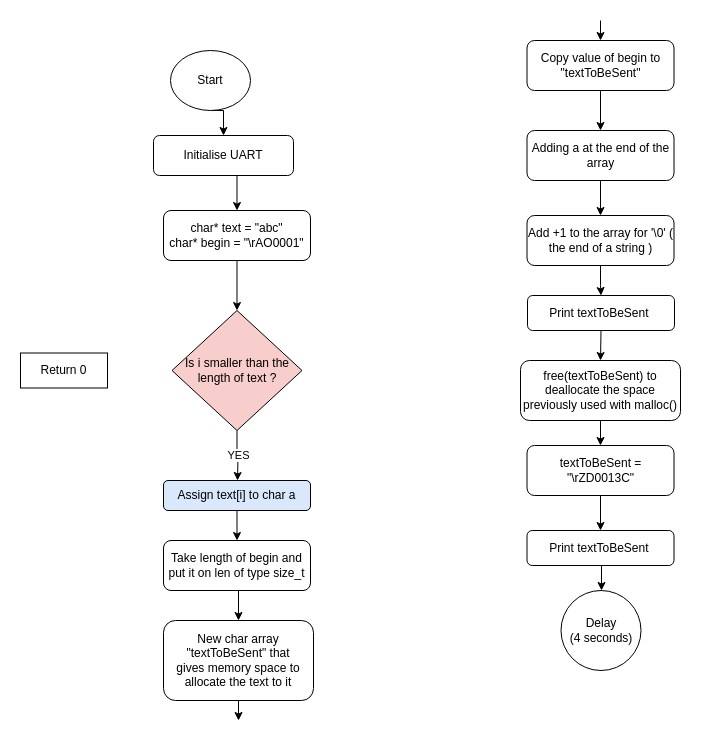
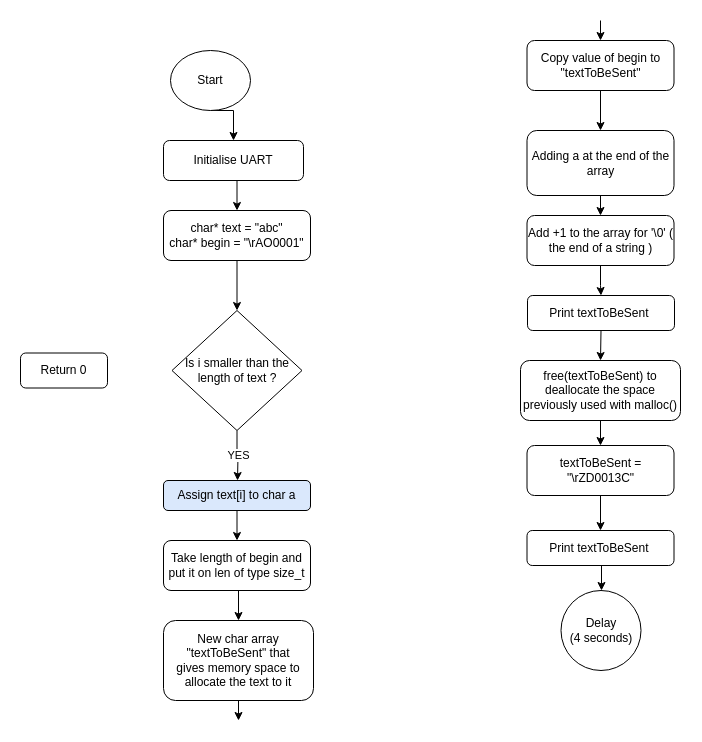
  <mxCell id="0" />
  <mxCell id="1" parent="0" />
  <mxCell id="2" style="edgeStyle=orthogonalEdgeStyle;rounded=0;orthogonalLoop=1;jettySize=auto;html=1;exitX=0.5;exitY=1;exitDx=0;exitDy=0;entryX=0.5;entryY=0;entryDx=0;entryDy=0;" parent="1" source="3" target="5" edge="1"><mxGeometry relative="1" as="geometry" /></mxCell>
  <mxCell id="3" value="Start" style="ellipse;whiteSpace=wrap;html=1;" parent="1" vertex="1"><mxGeometry x="170" y="50" width="80" height="60" as="geometry" /></mxCell>
  <mxCell id="4" style="edgeStyle=orthogonalEdgeStyle;rounded=0;orthogonalLoop=1;jettySize=auto;html=1;exitX=0.5;exitY=1;exitDx=0;exitDy=0;entryX=0.5;entryY=0;entryDx=0;entryDy=0;" parent="1" source="5" target="7" edge="1"><mxGeometry relative="1" as="geometry" /></mxCell>
- <mxCell id="5" value="Initialise UART" style="rounded=1;whiteSpace=wrap;html=1;" parent="1" vertex="1"><mxGeometry x="153" y="135" width="140" height="40" as="geometry" /></mxCell>
+ <mxCell id="5" value="Initialise UART" style="rounded=1;whiteSpace=wrap;html=1;" parent="1" vertex="1"><mxGeometry x="163" y="140" width="140" height="40" as="geometry" /></mxCell>
  <mxCell id="6" style="edgeStyle=orthogonalEdgeStyle;rounded=0;orthogonalLoop=1;jettySize=auto;html=1;exitX=0.5;exitY=1;exitDx=0;exitDy=0;entryX=0.5;entryY=0;entryDx=0;entryDy=0;" parent="1" source="7" target="9" edge="1"><mxGeometry relative="1" as="geometry" /></mxCell>
  <mxCell id="7" value="char* text = &quot;abc&quot;&lt;br&gt;char* begin = &quot;\rAO0001&quot;" style="rounded=1;whiteSpace=wrap;html=1;" parent="1" vertex="1"><mxGeometry x="163" y="210" width="147" height="50" as="geometry" /></mxCell>
  <mxCell id="8" value="YES" style="edgeStyle=orthogonalEdgeStyle;rounded=0;orthogonalLoop=1;jettySize=auto;html=1;exitX=0.5;exitY=1;exitDx=0;exitDy=0;" edge="1" parent="1" source="9"><mxGeometry relative="1" as="geometry"><mxPoint x="237" y="480" as="targetPoint" /></mxGeometry></mxCell>
- <mxCell id="9" value="Is i smaller than the length of text ?" style="rhombus;whiteSpace=wrap;html=1;fillColor=#f8cecc;" parent="1" vertex="1"><mxGeometry x="171.5" y="310" width="130" height="120" as="geometry" /></mxCell>
+ <mxCell id="9" value="Is i smaller than the length of text ?" style="rhombus;whiteSpace=wrap;html=1;" parent="1" vertex="1"><mxGeometry x="171.5" y="310" width="130" height="120" as="geometry" /></mxCell>
  <mxCell id="10" style="edgeStyle=orthogonalEdgeStyle;rounded=0;orthogonalLoop=1;jettySize=auto;html=1;exitX=0.5;exitY=1;exitDx=0;exitDy=0;entryX=0.5;entryY=0;entryDx=0;entryDy=0;" parent="1" source="11" target="13" edge="1"><mxGeometry relative="1" as="geometry" /></mxCell>
  <mxCell id="11" value="Assign text[i] to char a" style="rounded=1;whiteSpace=wrap;html=1;fillColor=#dae8fc;" parent="1" vertex="1"><mxGeometry x="163" y="480" width="147" height="30" as="geometry" /></mxCell>
  <mxCell id="12" style="edgeStyle=orthogonalEdgeStyle;rounded=0;orthogonalLoop=1;jettySize=auto;html=1;exitX=0.5;exitY=1;exitDx=0;exitDy=0;entryX=0.5;entryY=0;entryDx=0;entryDy=0;" edge="1" parent="1" source="13" target="15"><mxGeometry relative="1" as="geometry"><mxPoint x="237" y="610" as="targetPoint" /></mxGeometry></mxCell>
  <mxCell id="13" value="Take length of begin and put it on len of type size_t" style="rounded=1;whiteSpace=wrap;html=1;" parent="1" vertex="1"><mxGeometry x="163" y="540" width="147" height="50" as="geometry" /></mxCell>
  <mxCell id="14" style="edgeStyle=orthogonalEdgeStyle;rounded=0;orthogonalLoop=1;jettySize=auto;html=1;exitX=0.5;exitY=1;exitDx=0;exitDy=0;" edge="1" parent="1" source="15"><mxGeometry relative="1" as="geometry"><mxPoint x="238" y="720" as="targetPoint" /></mxGeometry></mxCell>
  <mxCell id="15" value="New char array &quot;textToBeSent&quot; that gives&amp;nbsp;memory space to allocate the text to it" style="rounded=1;whiteSpace=wrap;html=1;" parent="1" vertex="1"><mxGeometry x="163" y="620" width="150" height="80" as="geometry" /></mxCell>
  <mxCell id="16" style="edgeStyle=orthogonalEdgeStyle;rounded=0;orthogonalLoop=1;jettySize=auto;html=1;exitX=0.5;exitY=1;exitDx=0;exitDy=0;entryX=0.5;entryY=0;entryDx=0;entryDy=0;" parent="1" source="17" target="19" edge="1"><mxGeometry relative="1" as="geometry" /></mxCell>
  <mxCell id="17" value="Copy value of begin to &quot;textToBeSent&quot;" style="rounded=1;whiteSpace=wrap;html=1;" parent="1" vertex="1"><mxGeometry x="526.5" y="40" width="147" height="50" as="geometry" /></mxCell>
  <mxCell id="18" style="edgeStyle=orthogonalEdgeStyle;rounded=0;orthogonalLoop=1;jettySize=auto;html=1;exitX=0.5;exitY=1;exitDx=0;exitDy=0;entryX=0.5;entryY=0;entryDx=0;entryDy=0;" parent="1" source="19" target="21" edge="1"><mxGeometry relative="1" as="geometry" /></mxCell>
- <mxCell id="19" value="Adding a at the end of the array" style="rounded=1;whiteSpace=wrap;html=1;" parent="1" vertex="1"><mxGeometry x="526.5" y="130" width="147" height="50" as="geometry" /></mxCell>
+ <mxCell id="19" value="Adding a at the end of the array" style="rounded=1;whiteSpace=wrap;html=1;" parent="1" vertex="1"><mxGeometry x="526.5" y="130" width="147" height="65" as="geometry" /></mxCell>
  <mxCell id="20" style="edgeStyle=orthogonalEdgeStyle;rounded=0;orthogonalLoop=1;jettySize=auto;html=1;exitX=0.5;exitY=1;exitDx=0;exitDy=0;" parent="1" source="21" target="23" edge="1"><mxGeometry relative="1" as="geometry" /></mxCell>
  <mxCell id="21" value="Add +1 to the array for '\0' ( the end of a string )" style="rounded=1;whiteSpace=wrap;html=1;" parent="1" vertex="1"><mxGeometry x="526.5" y="215" width="147" height="50" as="geometry" /></mxCell>
  <mxCell id="22" style="edgeStyle=orthogonalEdgeStyle;rounded=0;orthogonalLoop=1;jettySize=auto;html=1;exitX=0.5;exitY=1;exitDx=0;exitDy=0;entryX=0.5;entryY=0;entryDx=0;entryDy=0;" parent="1" source="23" target="25" edge="1"><mxGeometry relative="1" as="geometry" /></mxCell>
  <mxCell id="23" value="Print textToBeSent&amp;nbsp;" style="rounded=1;whiteSpace=wrap;html=1;" parent="1" vertex="1"><mxGeometry x="527" y="295" width="147" height="35" as="geometry" /></mxCell>
  <mxCell id="24" style="edgeStyle=orthogonalEdgeStyle;rounded=0;orthogonalLoop=1;jettySize=auto;html=1;exitX=0.5;exitY=1;exitDx=0;exitDy=0;" parent="1" source="25" target="27" edge="1"><mxGeometry relative="1" as="geometry" /></mxCell>
  <mxCell id="25" value="free(textToBeSent) to deallocate the space previously used with malloc()" style="rounded=1;whiteSpace=wrap;html=1;" parent="1" vertex="1"><mxGeometry x="520" y="360" width="160" height="60" as="geometry" /></mxCell>
  <mxCell id="26" style="edgeStyle=orthogonalEdgeStyle;rounded=0;orthogonalLoop=1;jettySize=auto;html=1;exitX=0.5;exitY=1;exitDx=0;exitDy=0;" parent="1" source="27" edge="1"><mxGeometry relative="1" as="geometry"><mxPoint x="600" y="530" as="targetPoint" /></mxGeometry></mxCell>
  <mxCell id="27" value="textToBeSent = &quot;\rZD0013C&quot;" style="rounded=1;whiteSpace=wrap;html=1;" parent="1" vertex="1"><mxGeometry x="526.5" y="445" width="147" height="50" as="geometry" /></mxCell>
  <mxCell id="28" style="edgeStyle=orthogonalEdgeStyle;rounded=0;orthogonalLoop=1;jettySize=auto;html=1;exitX=0.5;exitY=1;exitDx=0;exitDy=0;" parent="1" source="31" edge="1"><mxGeometry relative="1" as="geometry"><mxPoint x="600" y="580" as="sourcePoint" /><mxPoint x="601" y="590" as="targetPoint" /></mxGeometry></mxCell>
- <mxCell id="29" value="Return 0" style="whiteSpace=wrap;html=1;rounded=0;" parent="1" vertex="1"><mxGeometry x="20" y="352.5" width="87" height="35" as="geometry" /></mxCell>
+ <mxCell id="29" value="Return 0" style="rounded=1;whiteSpace=wrap;html=1;" parent="1" vertex="1"><mxGeometry x="20" y="352.5" width="87" height="35" as="geometry" /></mxCell>
  <mxCell id="30" value="" style="endArrow=classic;html=1;entryX=0.5;entryY=0;entryDx=0;entryDy=0;" edge="1" parent="1" target="17"><mxGeometry width="50" height="50" relative="1" as="geometry"><mxPoint x="600" y="20" as="sourcePoint" /><mxPoint x="770" as="targetPoint" y="0" /></mxGeometry></mxCell>
  <mxCell id="31" value="Print textToBeSent&amp;nbsp;" style="rounded=1;whiteSpace=wrap;html=1;" vertex="1" parent="1"><mxGeometry x="526.5" y="530" width="147" height="35" as="geometry" /></mxCell>
  <mxCell id="32" value="Delay&lt;br&gt;(4 seconds)" style="ellipse;whiteSpace=wrap;html=1;aspect=fixed;" vertex="1" parent="1"><mxGeometry x="560.5" y="590" width="80" height="80" as="geometry" /></mxCell>
